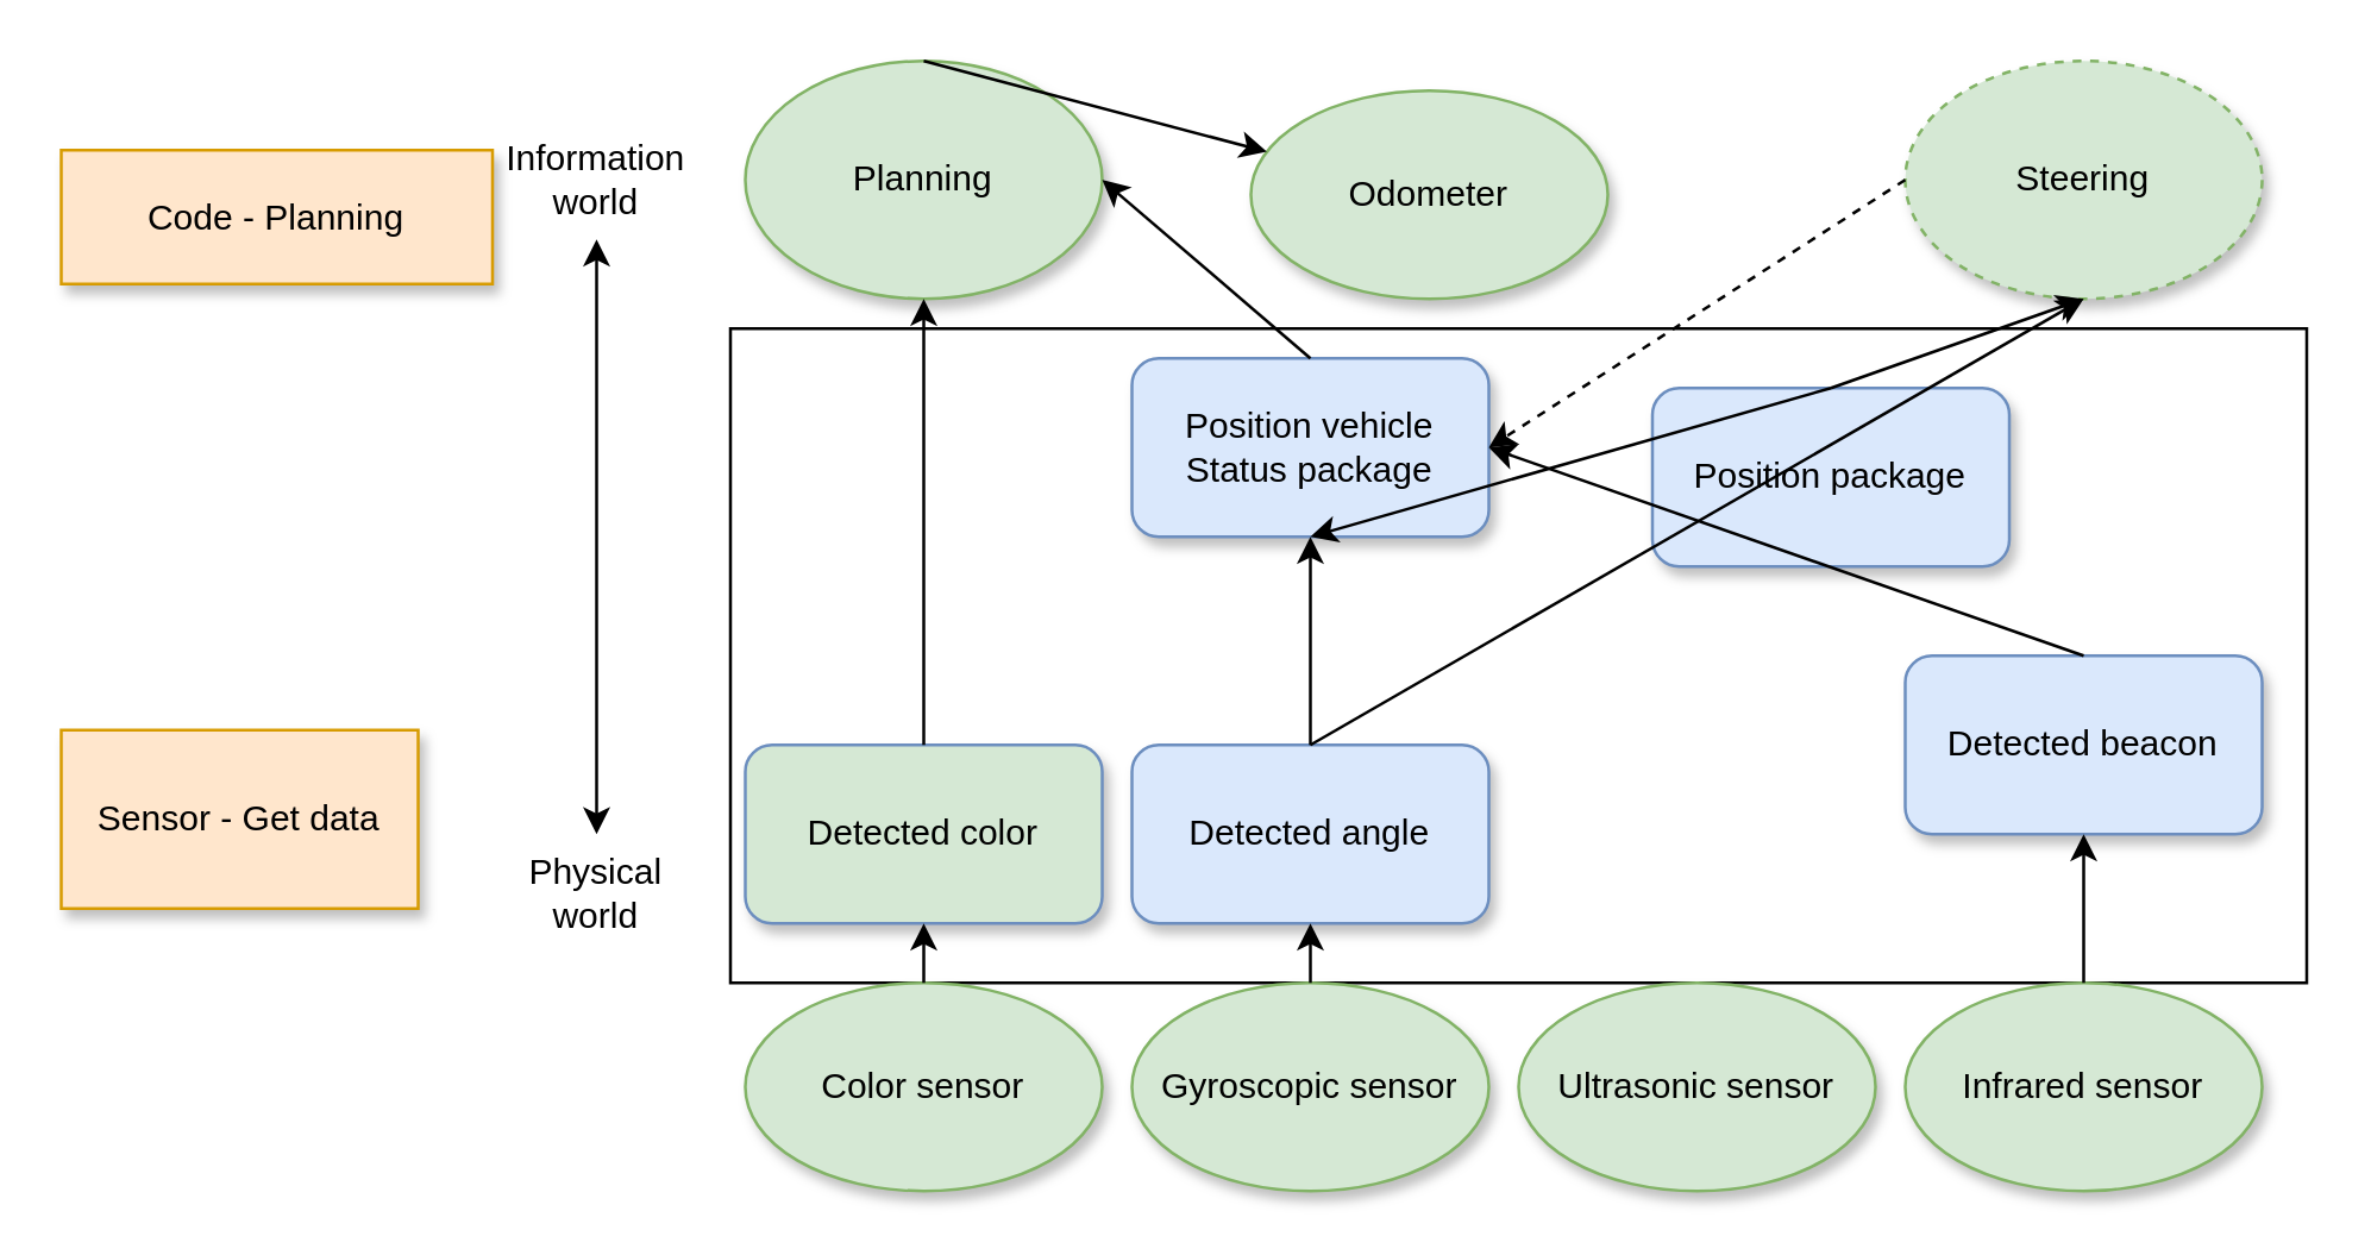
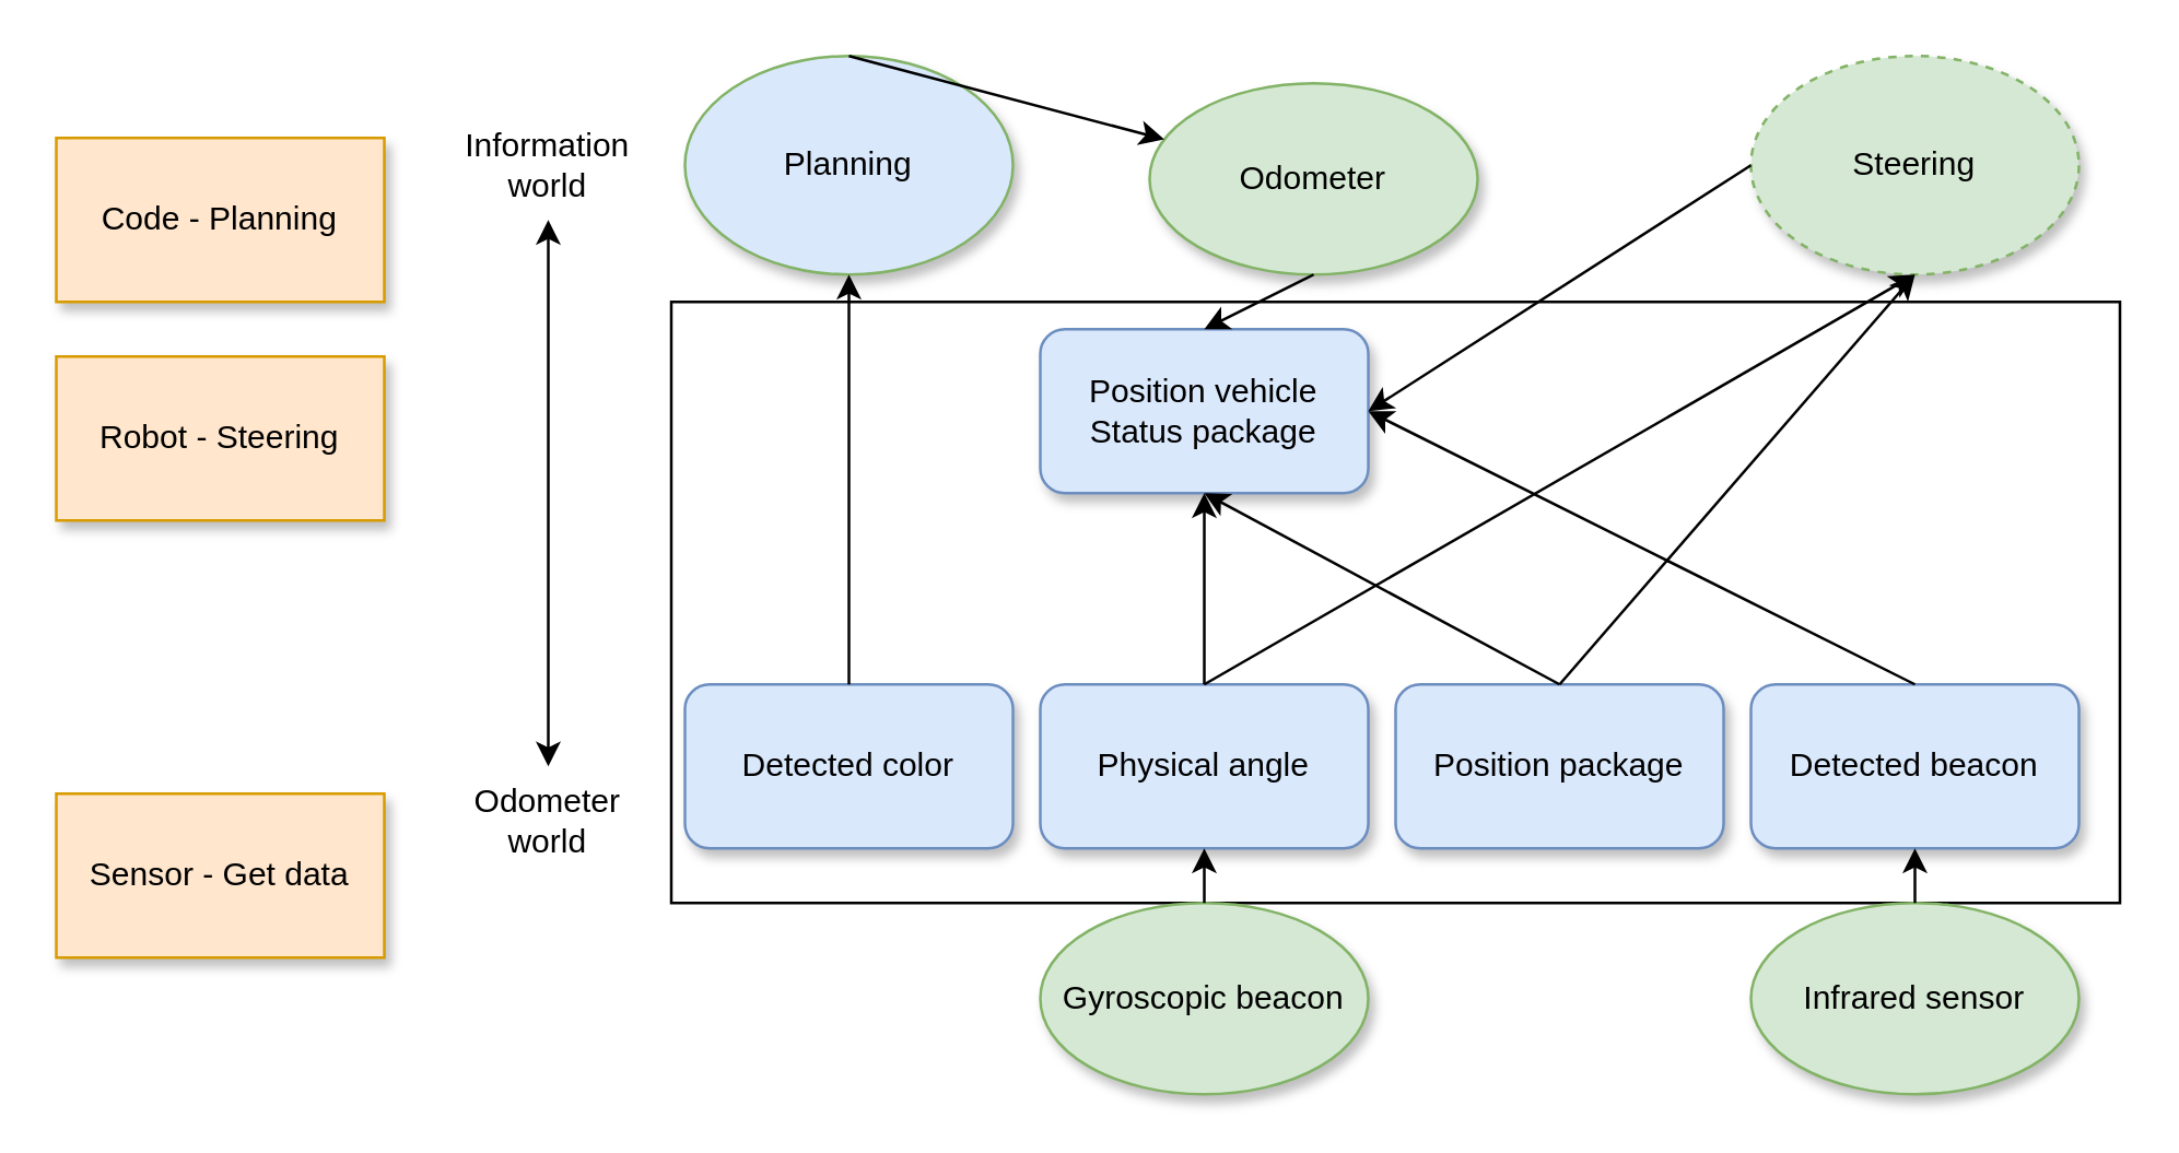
  <mxCell id="0" />
  <mxCell id="1" parent="0" />
- <mxCell id="2" value="Code - Planning" style="rounded=0;whiteSpace=wrap;html=1;fillColor=#ffe6cc;strokeColor=#d79b00;shadow=1;" parent="1" vertex="1"><mxGeometry x="20" y="50" width="145" height="45" as="geometry" /></mxCell>
- <mxCell id="4" value="Sensor - Get data" style="rounded=0;whiteSpace=wrap;html=1;fillColor=#ffe6cc;strokeColor=#d79b00;shadow=1;" parent="1" vertex="1"><mxGeometry x="20" y="245" width="120" height="60" as="geometry" /></mxCell>
+ <mxCell id="2" value="Code - Planning" style="rounded=0;whiteSpace=wrap;html=1;fillColor=#ffe6cc;strokeColor=#d79b00;shadow=1;" parent="1" vertex="1"><mxGeometry x="20" y="50" width="120" height="60" as="geometry" /></mxCell>
+ <mxCell id="3" value="Robot - Steering" style="rounded=0;whiteSpace=wrap;html=1;fillColor=#ffe6cc;strokeColor=#d79b00;shadow=1;" parent="1" vertex="1"><mxGeometry x="20" y="130" width="120" height="60" as="geometry" /></mxCell>
+ <mxCell id="4" value="Sensor - Get data" style="rounded=0;whiteSpace=wrap;html=1;fillColor=#ffe6cc;strokeColor=#d79b00;shadow=1;" parent="1" vertex="1"><mxGeometry x="20" y="290" width="120" height="60" as="geometry" /></mxCell>
  <mxCell id="5" value="Information world" style="text;html=1;strokeColor=none;fillColor=none;align=center;verticalAlign=middle;whiteSpace=wrap;rounded=0;" parent="1" vertex="1"><mxGeometry x="180" y="50" width="40" height="20" as="geometry" /></mxCell>
- <mxCell id="6" value="Physical world" style="text;html=1;strokeColor=none;fillColor=none;align=center;verticalAlign=middle;whiteSpace=wrap;rounded=0;" parent="1" vertex="1"><mxGeometry x="180" y="290" width="40" height="20" as="geometry" /></mxCell>
+ <mxCell id="6" value="Odometer world" style="text;html=1;strokeColor=none;fillColor=none;align=center;verticalAlign=middle;whiteSpace=wrap;rounded=0;" parent="1" vertex="1"><mxGeometry x="180" y="290" width="40" height="20" as="geometry" /></mxCell>
  <mxCell id="7" value="" style="endArrow=classic;startArrow=classic;html=1;" parent="1" edge="1"><mxGeometry width="50" height="50" relative="1" as="geometry"><mxPoint x="200" y="280" as="sourcePoint" /><mxPoint x="200" y="80" as="targetPoint" /></mxGeometry></mxCell>
  <mxCell id="8" value="" style="rounded=0;whiteSpace=wrap;html=1;" parent="1" vertex="1"><mxGeometry x="245" y="110" width="530" height="220" as="geometry" /></mxCell>
- <mxCell id="9" value="Planning" style="ellipse;whiteSpace=wrap;html=1;fillColor=#d5e8d4;strokeColor=#82b366;shadow=1;" parent="1" vertex="1"><mxGeometry x="250" y="20" width="120" height="80" as="geometry" /></mxCell>
+ <mxCell id="9" value="Planning" style="ellipse;whiteSpace=wrap;html=1;fillColor=#dae8fc;strokeColor=#82b366;shadow=1;" parent="1" vertex="1"><mxGeometry x="250" y="20" width="120" height="80" as="geometry" /></mxCell>
  <mxCell id="10" value="Steering" style="ellipse;whiteSpace=wrap;html=1;fillColor=#d5e8d4;strokeColor=#82b366;shadow=1;dashed=1;" parent="1" vertex="1"><mxGeometry x="640" y="20" width="120" height="80" as="geometry" /></mxCell>
- <mxCell id="11" value="Color sensor" style="ellipse;whiteSpace=wrap;html=1;fillColor=#d5e8d4;strokeColor=#82b366;shadow=1;" parent="1" vertex="1"><mxGeometry x="250" y="330" width="120" height="70" as="geometry" /></mxCell>
- <mxCell id="12" value="Gyroscopic sensor" style="ellipse;whiteSpace=wrap;html=1;shadow=1;fillColor=#d5e8d4;strokeColor=#82b366;" parent="1" vertex="1"><mxGeometry x="380" y="330" width="120" height="70" as="geometry" /></mxCell>
- <mxCell id="13" value="Ultrasonic sensor" style="ellipse;whiteSpace=wrap;html=1;shadow=1;fillColor=#d5e8d4;strokeColor=#82b366;" parent="1" vertex="1"><mxGeometry x="510" y="330" width="120" height="70" as="geometry" /></mxCell>
+ <mxCell id="12" value="Gyroscopic beacon" style="ellipse;whiteSpace=wrap;html=1;shadow=1;fillColor=#d5e8d4;strokeColor=#82b366;" parent="1" vertex="1"><mxGeometry x="380" y="330" width="120" height="70" as="geometry" /></mxCell>
  <mxCell id="14" value="Infrared sensor" style="ellipse;whiteSpace=wrap;html=1;fillColor=#d5e8d4;strokeColor=#82b366;shadow=1;" parent="1" vertex="1"><mxGeometry x="640" y="330" width="120" height="70" as="geometry" /></mxCell>
  <mxCell id="15" value="Odometer" style="ellipse;whiteSpace=wrap;html=1;fillColor=#d5e8d4;strokeColor=#82b366;shadow=1;" parent="1" vertex="1"><mxGeometry x="420" y="30" width="120" height="70" as="geometry" /></mxCell>
- <mxCell id="16" value="Detected color" style="rounded=1;whiteSpace=wrap;html=1;fillColor=#d5e8d4;strokeColor=#6c8ebf;comic=0;shadow=1;" parent="1" vertex="1"><mxGeometry x="250" y="250" width="120" height="60" as="geometry" /></mxCell>
- <mxCell id="17" value="Detected angle" style="rounded=1;whiteSpace=wrap;html=1;shadow=1;fillColor=#dae8fc;strokeColor=#6c8ebf;" parent="1" vertex="1"><mxGeometry x="380" y="250" width="120" height="60" as="geometry" /></mxCell>
+ <mxCell id="16" value="Detected color" style="rounded=1;whiteSpace=wrap;html=1;fillColor=#dae8fc;strokeColor=#6c8ebf;comic=0;shadow=1;" parent="1" vertex="1"><mxGeometry x="250" y="250" width="120" height="60" as="geometry" /></mxCell>
+ <mxCell id="17" value="Physical angle" style="rounded=1;whiteSpace=wrap;html=1;shadow=1;fillColor=#dae8fc;strokeColor=#6c8ebf;" parent="1" vertex="1"><mxGeometry x="380" y="250" width="120" height="60" as="geometry" /></mxCell>
  <mxCell id="18" value="Position vehicle Status package&lt;br&gt;" style="rounded=1;whiteSpace=wrap;html=1;fillColor=#dae8fc;strokeColor=#6c8ebf;shadow=1;" parent="1" vertex="1"><mxGeometry x="380" y="120" width="120" height="60" as="geometry" /></mxCell>
- <mxCell id="19" value="Position package&lt;br&gt;" style="rounded=1;whiteSpace=wrap;html=1;shadow=1;fillColor=#dae8fc;strokeColor=#6c8ebf;" parent="1" vertex="1"><mxGeometry x="555" y="130" width="120" height="60" as="geometry" /></mxCell>
- <mxCell id="20" value="Detected beacon&lt;br&gt;" style="rounded=1;whiteSpace=wrap;html=1;shadow=1;fillColor=#dae8fc;strokeColor=#6c8ebf;" parent="1" vertex="1"><mxGeometry x="640" y="220" width="120" height="60" as="geometry" /></mxCell>
- <mxCell id="21" value="" style="endArrow=classic;html=1;exitX=0.5;exitY=0;exitDx=0;exitDy=0;entryX=0.5;entryY=1;entryDx=0;entryDy=0;" parent="1" source="11" target="16" edge="1"><mxGeometry width="50" height="50" relative="1" as="geometry"><mxPoint x="220" y="570" as="sourcePoint" /><mxPoint x="270" y="520" as="targetPoint" /></mxGeometry></mxCell>
+ <mxCell id="19" value="Position package&lt;br&gt;" style="rounded=1;whiteSpace=wrap;html=1;shadow=1;fillColor=#dae8fc;strokeColor=#6c8ebf;" parent="1" vertex="1"><mxGeometry x="510" y="250" width="120" height="60" as="geometry" /></mxCell>
+ <mxCell id="20" value="Detected beacon&lt;br&gt;" style="rounded=1;whiteSpace=wrap;html=1;shadow=1;fillColor=#dae8fc;strokeColor=#6c8ebf;" parent="1" vertex="1"><mxGeometry x="640" y="250" width="120" height="60" as="geometry" /></mxCell>
  <mxCell id="22" value="" style="endArrow=classic;html=1;exitX=0.5;exitY=0;exitDx=0;exitDy=0;entryX=0.5;entryY=1;entryDx=0;entryDy=0;" parent="1" source="16" target="9" edge="1"><mxGeometry width="50" height="50" relative="1" as="geometry"><mxPoint x="220" y="510" as="sourcePoint" /><mxPoint x="270" y="460" as="targetPoint" /></mxGeometry></mxCell>
  <mxCell id="23" value="" style="endArrow=classic;html=1;exitX=0.5;exitY=0;exitDx=0;exitDy=0;entryX=0.5;entryY=1;entryDx=0;entryDy=0;" parent="1" source="12" target="17" edge="1"><mxGeometry width="50" height="50" relative="1" as="geometry"><mxPoint x="220" y="570" as="sourcePoint" /><mxPoint x="270" y="520" as="targetPoint" /></mxGeometry></mxCell>
- <mxCell id="25" value="" style="endArrow=classic;html=1;exitX=0.5;exitY=0;exitDx=0;exitDy=0;entryX=1;entryY=0.5;entryDx=0;entryDy=0;" parent="1" source="18" target="9" edge="1"><mxGeometry width="50" height="50" relative="1" as="geometry"><mxPoint x="220" y="420" as="sourcePoint" /><mxPoint x="270" y="370" as="targetPoint" /></mxGeometry></mxCell>
+ <mxCell id="24" value="" style="endArrow=classic;html=1;exitX=0.5;exitY=1;exitDx=0;exitDy=0;entryX=0.5;entryY=0;entryDx=0;entryDy=0;" parent="1" source="15" target="18" edge="1"><mxGeometry width="50" height="50" relative="1" as="geometry"><mxPoint x="220" y="420" as="sourcePoint" /><mxPoint x="270" y="370" as="targetPoint" /></mxGeometry></mxCell>
  <mxCell id="26" value="" style="endArrow=classic;html=1;exitX=0.5;exitY=0;exitDx=0;exitDy=0;entryX=0.5;entryY=1;entryDx=0;entryDy=0;" parent="1" source="14" target="20" edge="1"><mxGeometry width="50" height="50" relative="1" as="geometry"><mxPoint x="220" y="480" as="sourcePoint" /><mxPoint x="270" y="430" as="targetPoint" /></mxGeometry></mxCell>
- <mxCell id="27" value="" style="endArrow=classic;html=1;exitX=0;exitY=0.5;exitDx=0;exitDy=0;entryX=1;entryY=0.5;entryDx=0;entryDy=0;dashed=1;" parent="1" source="10" target="18" edge="1"><mxGeometry width="50" height="50" relative="1" as="geometry"><mxPoint x="220" y="420" as="sourcePoint" /><mxPoint x="270" y="370" as="targetPoint" /></mxGeometry></mxCell>
+ <mxCell id="27" value="" style="endArrow=classic;html=1;exitX=0;exitY=0.5;exitDx=0;exitDy=0;entryX=1;entryY=0.5;entryDx=0;entryDy=0;" parent="1" source="10" target="18" edge="1"><mxGeometry width="50" height="50" relative="1" as="geometry"><mxPoint x="220" y="420" as="sourcePoint" /><mxPoint x="270" y="370" as="targetPoint" /></mxGeometry></mxCell>
  <mxCell id="28" value="" style="endArrow=classic;html=1;exitX=0.5;exitY=0;exitDx=0;exitDy=0;entryX=0.5;entryY=1;entryDx=0;entryDy=0;" parent="1" source="19" target="10" edge="1"><mxGeometry width="50" height="50" relative="1" as="geometry"><mxPoint x="220" y="420" as="sourcePoint" /><mxPoint x="270" y="370" as="targetPoint" /></mxGeometry></mxCell>
  <mxCell id="29" value="" style="endArrow=classic;html=1;exitX=0.5;exitY=0;exitDx=0;exitDy=0;" parent="1" source="9" target="15" edge="1"><mxGeometry width="50" height="50" relative="1" as="geometry"><mxPoint x="220" y="420" as="sourcePoint" /><mxPoint x="270" y="370" as="targetPoint" /></mxGeometry></mxCell>
  <mxCell id="30" value="" style="endArrow=classic;html=1;exitX=0.5;exitY=0;exitDx=0;exitDy=0;entryX=0.5;entryY=1;entryDx=0;entryDy=0;" edge="1" parent="1" source="17" target="18"><mxGeometry width="50" height="50" relative="1" as="geometry"><mxPoint x="420" y="260" as="sourcePoint" /><mxPoint x="470" y="210" as="targetPoint" /></mxGeometry></mxCell>
  <mxCell id="31" value="" style="endArrow=classic;html=1;exitX=0.5;exitY=0;exitDx=0;exitDy=0;entryX=0.5;entryY=1;entryDx=0;entryDy=0;" edge="1" parent="1" source="17" target="10"><mxGeometry width="50" height="50" relative="1" as="geometry"><mxPoint x="520" y="220" as="sourcePoint" /><mxPoint x="570" y="170" as="targetPoint" /></mxGeometry></mxCell>
  <mxCell id="32" value="" style="endArrow=classic;html=1;exitX=0.5;exitY=0;exitDx=0;exitDy=0;entryX=0.5;entryY=1;entryDx=0;entryDy=0;" edge="1" parent="1" source="19" target="18"><mxGeometry width="50" height="50" relative="1" as="geometry"><mxPoint x="540" y="230" as="sourcePoint" /><mxPoint x="590" y="180" as="targetPoint" /></mxGeometry></mxCell>
  <mxCell id="33" value="" style="endArrow=classic;html=1;exitX=0.5;exitY=0;exitDx=0;exitDy=0;entryX=1;entryY=0.5;entryDx=0;entryDy=0;" edge="1" parent="1" source="20" target="18"><mxGeometry width="50" height="50" relative="1" as="geometry"><mxPoint x="700" y="210" as="sourcePoint" /><mxPoint x="750" y="160" as="targetPoint" /></mxGeometry></mxCell>
